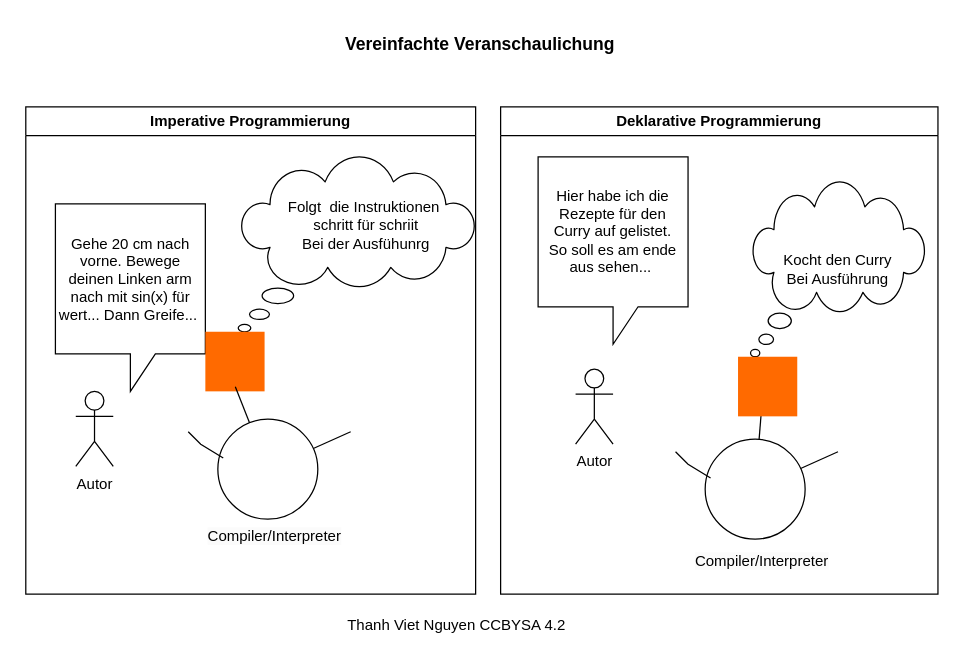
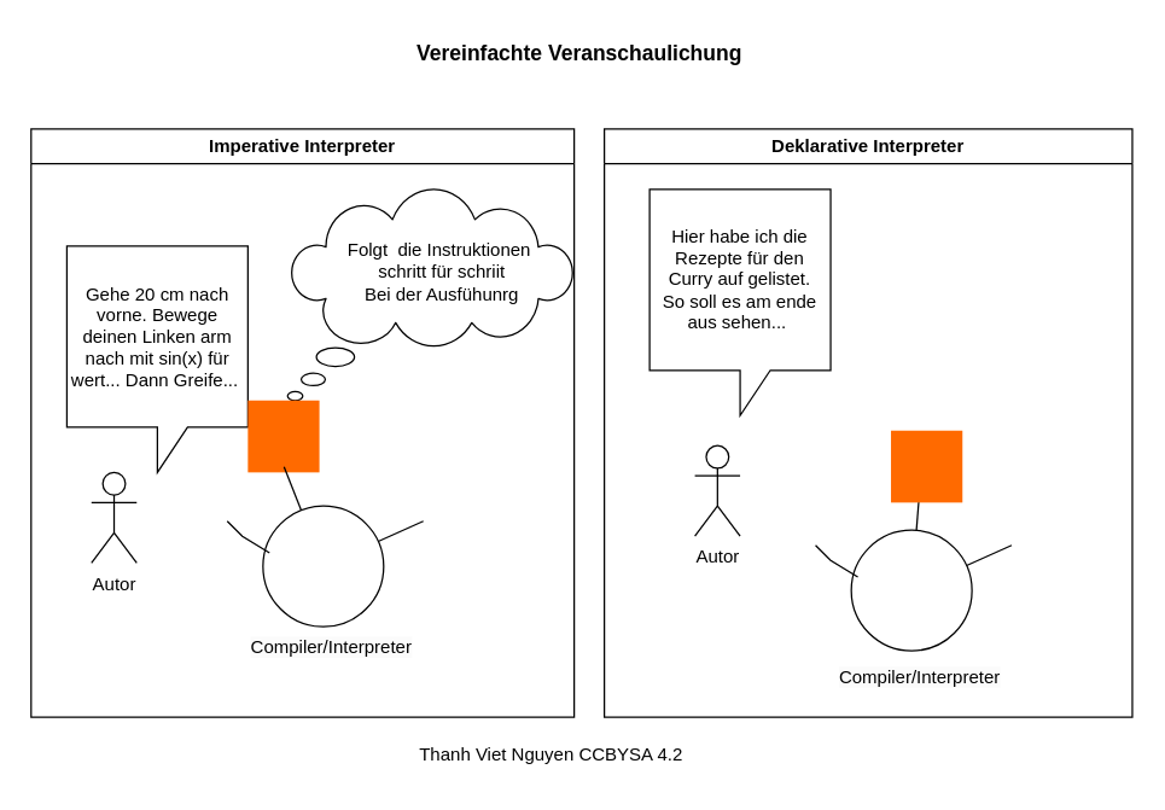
  <mxCell id="0" />
  <mxCell id="1" parent="0" />
  <mxCell id="2" value="Autor" style="shape=umlActor;verticalLabelPosition=bottom;verticalAlign=top;html=1;outlineConnect=0;" parent="1" vertex="1"><mxGeometry x="460" y="295" width="30" height="60" as="geometry" /></mxCell>
- <mxCell id="3" value="Imperative Programmierung" style="swimlane;whiteSpace=wrap;html=1;" parent="1" vertex="1"><mxGeometry x="20" y="85" width="360" height="390" as="geometry" /></mxCell>
+ <mxCell id="3" value="Imperative Interpreter" style="swimlane;whiteSpace=wrap;html=1;" parent="1" vertex="1"><mxGeometry x="20" y="85" width="360" height="390" as="geometry" /></mxCell>
  <mxCell id="4" value="Gehe 20 cm nach vorne. Bewege deinen Linken arm nach mit sin(x) für wert... Dann Greife...&amp;nbsp;" style="shape=callout;whiteSpace=wrap;html=1;perimeter=calloutPerimeter;" parent="3" vertex="1"><mxGeometry x="23.7" y="77.7" width="120" height="150" as="geometry" /></mxCell>
  <mxCell id="5" value="" style="whiteSpace=wrap;html=1;shape=mxgraph.basic.cloud_callout" parent="3" vertex="1"><mxGeometry x="170" y="40" width="190" height="140" as="geometry" /></mxCell>
  <mxCell id="6" value="Folgt&amp;nbsp; die Instruktionen&amp;nbsp;&lt;div&gt;schritt für schriit&lt;/div&gt;&lt;div&gt;Bei der Ausfühunrg&lt;/div&gt;" style="text;html=1;align=center;verticalAlign=middle;whiteSpace=wrap;rounded=0;" parent="3" vertex="1"><mxGeometry x="200" y="50" width="145" height="90" as="geometry" /></mxCell>
  <mxCell id="7" value="" style="points=[];aspect=fixed;html=1;align=center;shadow=0;dashed=0;fillColor=#FF6A00;strokeColor=none;shape=mxgraph.alibaba_cloud.alimt_machine_translation;" vertex="1" parent="3"><mxGeometry x="143.7" y="180" width="47.4" height="47.7" as="geometry" /></mxCell>
  <mxCell id="8" value="" style="endArrow=none;html=1;rounded=0;" edge="1" parent="3" source="9"><mxGeometry width="50" height="50" relative="1" as="geometry"><mxPoint x="215" y="260" as="sourcePoint" /><mxPoint x="260" y="260" as="targetPoint" /></mxGeometry></mxCell>
  <mxCell id="9" value="" style="ellipse;whiteSpace=wrap;html=1;aspect=fixed;direction=south;" vertex="1" parent="3"><mxGeometry x="153.7" y="250" width="80" height="80" as="geometry" /></mxCell>
  <mxCell id="10" value="" style="endArrow=none;html=1;rounded=0;entryX=0.506;entryY=0.922;entryDx=0;entryDy=0;entryPerimeter=0;" edge="1" parent="3" source="9" target="7"><mxGeometry width="50" height="50" relative="1" as="geometry"><mxPoint x="160" y="260" as="sourcePoint" /><mxPoint x="390" y="300" as="targetPoint" /></mxGeometry></mxCell>
  <mxCell id="11" value="" style="endArrow=none;html=1;rounded=0;entryX=0.388;entryY=0.946;entryDx=0;entryDy=0;entryPerimeter=0;" edge="1" parent="3" target="9"><mxGeometry width="50" height="50" relative="1" as="geometry"><mxPoint x="130" y="260" as="sourcePoint" /><mxPoint x="130" y="280" as="targetPoint" /><Array as="points"><mxPoint x="140" y="270" /></Array></mxGeometry></mxCell>
  <mxCell id="12" value="&lt;span style=&quot;color: rgb(0, 0, 0); font-family: Helvetica; font-size: 12px; font-style: normal; font-variant-ligatures: normal; font-variant-caps: normal; font-weight: 400; letter-spacing: normal; orphans: 2; text-align: center; text-indent: 0px; text-transform: none; widows: 2; word-spacing: 0px; -webkit-text-stroke-width: 0px; white-space: nowrap; background-color: rgb(251, 251, 251); text-decoration-thickness: initial; text-decoration-style: initial; text-decoration-color: initial; display: inline !important; float: none;&quot;&gt;Compiler/Interpreter&lt;/span&gt;" style="text;whiteSpace=wrap;html=1;" vertex="1" parent="3"><mxGeometry x="143.7" y="330" width="100" height="20" as="geometry" /></mxCell>
  <mxCell id="13" value="Autor" style="shape=umlActor;verticalLabelPosition=bottom;verticalAlign=top;html=1;outlineConnect=0;" parent="3" vertex="1"><mxGeometry x="40" y="227.7" width="30" height="60" as="geometry" /></mxCell>
- <mxCell id="14" value="Deklarative Programmierung" style="swimlane;whiteSpace=wrap;html=1;" parent="1" vertex="1"><mxGeometry x="400" y="85" width="350" height="390" as="geometry" /></mxCell>
+ <mxCell id="14" value="Deklarative Interpreter" style="swimlane;whiteSpace=wrap;html=1;" parent="1" vertex="1"><mxGeometry x="400" y="85" width="350" height="390" as="geometry" /></mxCell>
  <mxCell id="15" value="Hier habe ich die Rezepte für den Curry auf gelistet.&lt;div&gt;So soll es am ende aus sehen...&amp;nbsp;&lt;/div&gt;" style="shape=callout;whiteSpace=wrap;html=1;perimeter=calloutPerimeter;" parent="14" vertex="1"><mxGeometry x="30" y="40" width="120" height="150" as="geometry" /></mxCell>
- <mxCell id="16" value="Kocht den Curry&lt;div&gt;Bei Ausführung&lt;/div&gt;" style="whiteSpace=wrap;html=1;shape=mxgraph.basic.cloud_callout" parent="14" vertex="1"><mxGeometry x="200" y="60" width="140" height="140" as="geometry" /></mxCell>
  <mxCell id="17" value="" style="endArrow=none;html=1;rounded=0;" edge="1" parent="14" source="18"><mxGeometry width="50" height="50" relative="1" as="geometry"><mxPoint x="225" y="276" as="sourcePoint" /><mxPoint x="270" y="276" as="targetPoint" /></mxGeometry></mxCell>
  <mxCell id="18" value="" style="ellipse;whiteSpace=wrap;html=1;aspect=fixed;direction=south;" vertex="1" parent="14"><mxGeometry x="163.7" y="266" width="80" height="80" as="geometry" /></mxCell>
  <mxCell id="19" value="" style="endArrow=none;html=1;rounded=0;entryX=0.395;entryY=0.901;entryDx=0;entryDy=0;entryPerimeter=0;" edge="1" parent="14" source="18" target="22"><mxGeometry width="50" height="50" relative="1" as="geometry"><mxPoint x="170" y="276" as="sourcePoint" /><mxPoint x="204" y="240" as="targetPoint" /></mxGeometry></mxCell>
  <mxCell id="20" value="" style="endArrow=none;html=1;rounded=0;entryX=0.388;entryY=0.946;entryDx=0;entryDy=0;entryPerimeter=0;" edge="1" parent="14" target="18"><mxGeometry width="50" height="50" relative="1" as="geometry"><mxPoint x="140" y="276" as="sourcePoint" /><mxPoint x="140" y="296" as="targetPoint" /><Array as="points"><mxPoint x="150" y="286" /></Array></mxGeometry></mxCell>
  <mxCell id="21" value="&lt;span style=&quot;color: rgb(0, 0, 0); font-family: Helvetica; font-size: 12px; font-style: normal; font-variant-ligatures: normal; font-variant-caps: normal; font-weight: 400; letter-spacing: normal; orphans: 2; text-align: center; text-indent: 0px; text-transform: none; widows: 2; word-spacing: 0px; -webkit-text-stroke-width: 0px; white-space: nowrap; background-color: rgb(251, 251, 251); text-decoration-thickness: initial; text-decoration-style: initial; text-decoration-color: initial; display: inline !important; float: none;&quot;&gt;Compiler/Interpreter&lt;/span&gt;" style="text;whiteSpace=wrap;html=1;" vertex="1" parent="14"><mxGeometry x="153.7" y="350" width="100" height="20" as="geometry" /></mxCell>
  <mxCell id="22" value="" style="points=[];aspect=fixed;html=1;align=center;shadow=0;dashed=0;fillColor=#FF6A00;strokeColor=none;shape=mxgraph.alibaba_cloud.alimt_machine_translation;" vertex="1" parent="14"><mxGeometry x="190.0" y="200" width="47.4" height="47.7" as="geometry" /></mxCell>
  <mxCell id="23" value="Thanh Viet Nguyen CCBYSA 4.2" style="text;html=1;align=center;verticalAlign=middle;whiteSpace=wrap;rounded=0;" parent="1" vertex="1"><mxGeometry x="270" y="485" width="190" height="30" as="geometry" /></mxCell>
  <mxCell id="24" value="&lt;b&gt;&lt;font style=&quot;font-size: 14px;&quot;&gt;Vereinfachte Veranschaulichung&lt;/font&gt;&lt;/b&gt;" style="text;strokeColor=none;fillColor=none;align=left;verticalAlign=middle;spacingLeft=4;spacingRight=4;overflow=hidden;points=[[0,0.5],[1,0.5]];portConstraint=eastwest;rotatable=0;whiteSpace=wrap;html=1;" vertex="1" parent="1"><mxGeometry x="270" y="20" width="290" height="30" as="geometry" /></mxCell>
